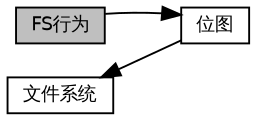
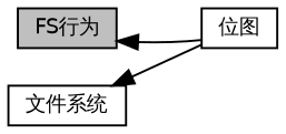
  digraph {
    rankdir=LR
    node [color=black fillcolor=white fontname=Helvetica fontsize=10 shape=box style=filled]
    edge [dir=back fontname=Helvetica fontsize=10 labelfontname=Helvetica labelfontsize=10 shape=plaintext style=solid]
    n1 [fillcolor=grey75 fontcolor=black height=0.2 label="FS行为" width=0.4]
    n2 [height=0.2 label="位图" width=0.4]
    n3 [height=0.2 label="文件系统" width=0.4]
-   n2 -> n1
+   n1 -> n2
    n3 -> n2
  }
